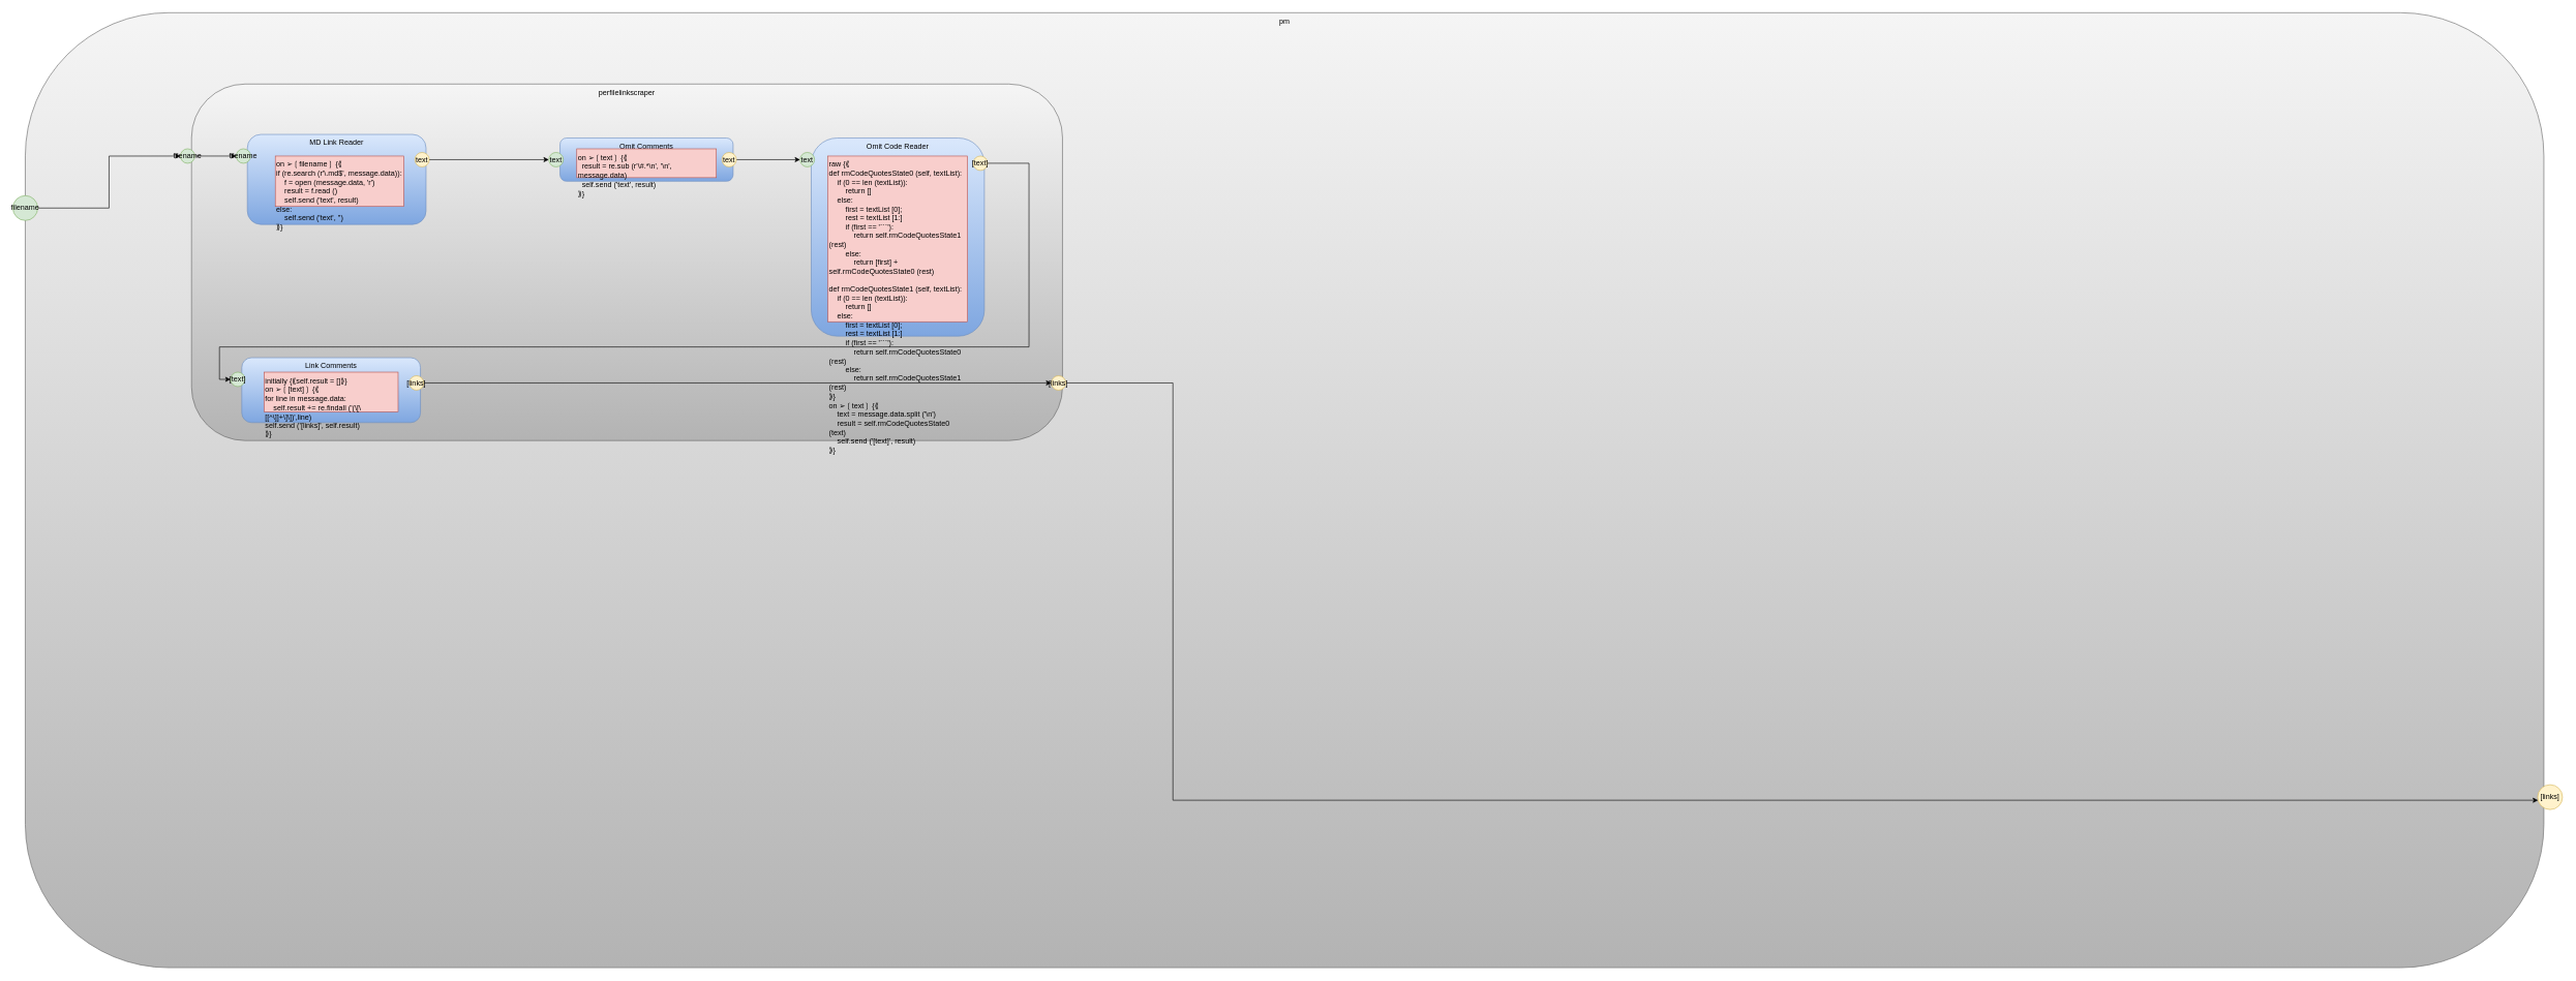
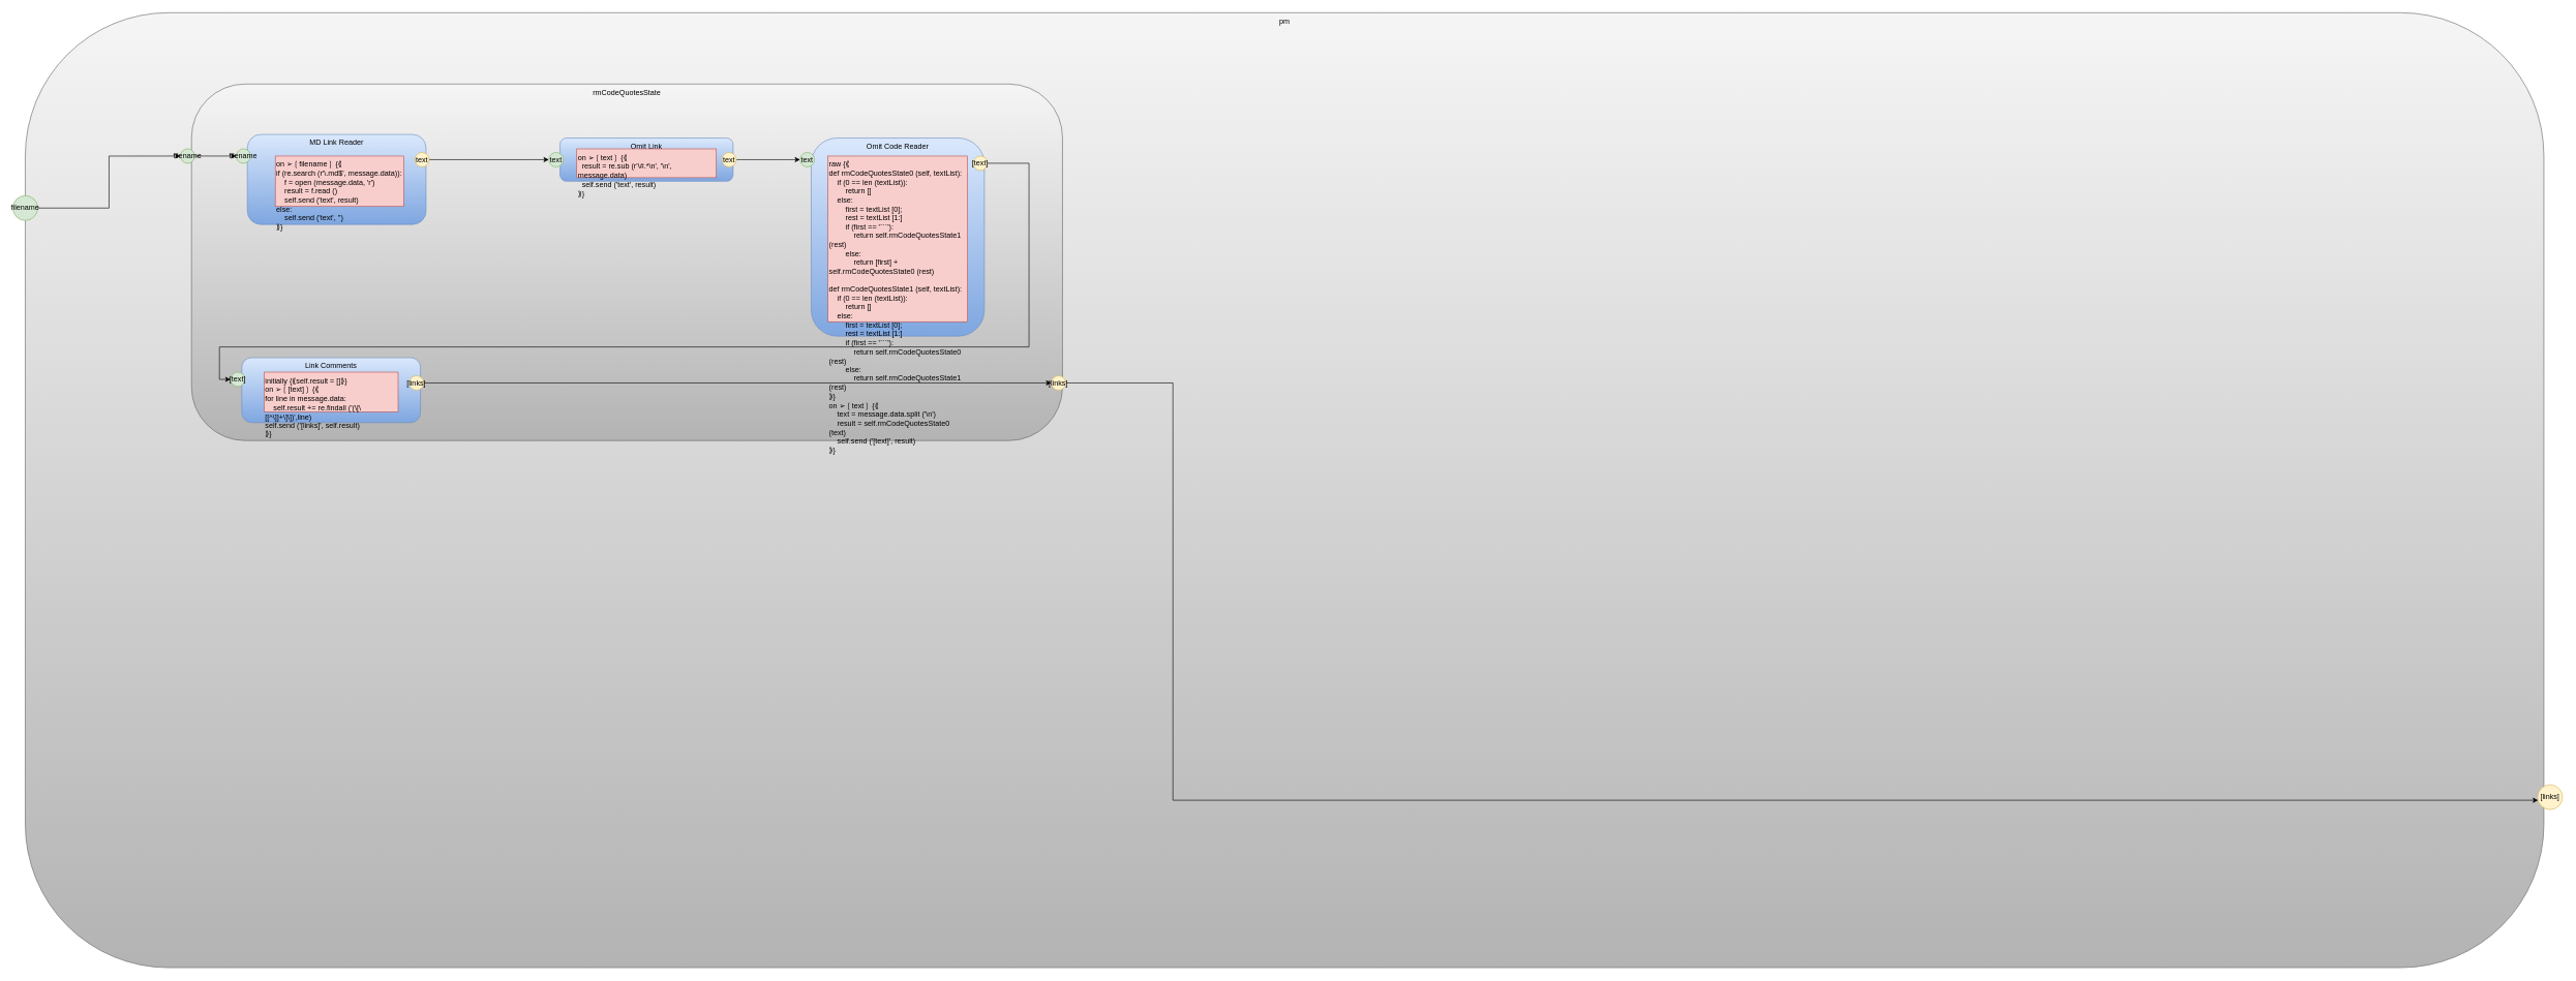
  <mxCell id="0" />
  <mxCell id="1" parent="0" />
  <mxCell id="2" value="pm" style="rounded=1;whiteSpace=wrap;html=1;horizontal=1;verticalAlign=top;fillColor=#f5f5f5;strokeColor=#666666;gradientColor=#b3b3b3;" parent="1" vertex="1"><mxGeometry x="40" y="20" width="4060" height="1540" as="geometry" /></mxCell>
  <mxCell id="3" style="edgeStyle=orthogonalEdgeStyle;rounded=0;orthogonalLoop=1;jettySize=auto;html=1;exitX=1;exitY=0.5;exitDx=0;exitDy=0;" parent="1" source="22" target="4" edge="1"><mxGeometry relative="1" as="geometry"><Array as="points"><mxPoint x="1890" y="1290" /></Array></mxGeometry></mxCell>
  <mxCell id="4" value="[links]" style="ellipse;whiteSpace=wrap;html=1;aspect=fixed;fillColor=#fff2cc;strokeColor=#d6b656;" parent="1" vertex="1"><mxGeometry x="4090" y="1265" width="40" height="40" as="geometry" /></mxCell>
  <mxCell id="5" style="edgeStyle=orthogonalEdgeStyle;rounded=0;orthogonalLoop=1;jettySize=auto;html=1;exitX=1;exitY=0.5;exitDx=0;exitDy=0;entryX=0;entryY=0.5;entryDx=0;entryDy=0;" parent="1" source="6" target="21" edge="1"><mxGeometry relative="1" as="geometry" /></mxCell>
  <mxCell id="6" value="filename" style="ellipse;whiteSpace=wrap;html=1;aspect=fixed;fillColor=#d5e8d4;strokeColor=#82b366;" parent="1" vertex="1"><mxGeometry x="20" y="315" width="40" height="40" as="geometry" /></mxCell>
  <mxCell id="7" value="" style="group" vertex="1" connectable="0" parent="1"><mxGeometry x="290" y="135" width="1440" height="575" as="geometry" /></mxCell>
- <mxCell id="8" value="perfilelinkscraper" style="rounded=1;whiteSpace=wrap;html=1;horizontal=1;verticalAlign=top;fillColor=#f5f5f5;strokeColor=#666666;gradientColor=#b3b3b3;" parent="7" vertex="1"><mxGeometry x="18" width="1404" height="575" as="geometry" /></mxCell>
+ <mxCell id="8" value="rmCodeQuotesState" style="rounded=1;whiteSpace=wrap;html=1;horizontal=1;verticalAlign=top;fillColor=#f5f5f5;strokeColor=#666666;gradientColor=#b3b3b3;" parent="7" vertex="1"><mxGeometry x="18" width="1404" height="575" as="geometry" /></mxCell>
  <mxCell id="9" value="MD Link Reader" style="rounded=1;whiteSpace=wrap;html=1;horizontal=1;verticalAlign=top;fillColor=#dae8fc;strokeColor=#6c8ebf;gradientColor=#7ea6e0;" parent="7" vertex="1"><mxGeometry x="108" y="81.313" width="288" height="145.202" as="geometry" /></mxCell>
  <mxCell id="10" value="filename" style="ellipse;whiteSpace=wrap;html=1;aspect=fixed;fillColor=#d5e8d4;strokeColor=#82b366;" parent="7" vertex="1"><mxGeometry x="90" y="104.545" width="23.232" height="23.232" as="geometry" /></mxCell>
  <mxCell id="11" value="text" style="ellipse;whiteSpace=wrap;html=1;aspect=fixed;fillColor=#fff2cc;strokeColor=#d6b656;" parent="7" vertex="1"><mxGeometry x="378" y="110.354" width="23.232" height="23.232" as="geometry" /></mxCell>
  <mxCell id="12" value="Omit Code Reader" style="rounded=1;whiteSpace=wrap;html=1;horizontal=1;verticalAlign=top;strokeColor=#6c8ebf;fillColor=#dae8fc;gradientColor=#7ea6e0;" parent="7" vertex="1"><mxGeometry x="1017" y="87.121" width="279" height="319.444" as="geometry" /></mxCell>
  <mxCell id="13" value="text" style="ellipse;whiteSpace=wrap;html=1;aspect=fixed;fillColor=#d5e8d4;strokeColor=#82b366;" parent="7" vertex="1"><mxGeometry x="999" y="110.354" width="23.232" height="23.232" as="geometry" /></mxCell>
  <mxCell id="14" value="[text]" style="ellipse;whiteSpace=wrap;html=1;aspect=fixed;fillColor=#fff2cc;strokeColor=#d6b656;" parent="7" vertex="1"><mxGeometry x="1278" y="116.162" width="23.232" height="23.232" as="geometry" /></mxCell>
- <mxCell id="15" value="Omit Comments" style="rounded=1;whiteSpace=wrap;html=1;horizontal=1;verticalAlign=top;gradientColor=#7ea6e0;fillColor=#dae8fc;strokeColor=#6c8ebf;" parent="7" vertex="1"><mxGeometry x="612" y="87.121" width="279" height="69.697" as="geometry" /></mxCell>
+ <mxCell id="15" value="Omit Link" style="rounded=1;whiteSpace=wrap;html=1;horizontal=1;verticalAlign=top;gradientColor=#7ea6e0;fillColor=#dae8fc;strokeColor=#6c8ebf;" parent="7" vertex="1"><mxGeometry x="612" y="87.121" width="279" height="69.697" as="geometry" /></mxCell>
  <mxCell id="16" value="text" style="ellipse;whiteSpace=wrap;html=1;aspect=fixed;fillColor=#d5e8d4;strokeColor=#82b366;" parent="7" vertex="1"><mxGeometry x="594" y="110.354" width="23.232" height="23.232" as="geometry" /></mxCell>
  <mxCell id="17" style="edgeStyle=orthogonalEdgeStyle;rounded=0;orthogonalLoop=1;jettySize=auto;html=1;exitX=1;exitY=0.5;exitDx=0;exitDy=0;entryX=0;entryY=0.5;entryDx=0;entryDy=0;" parent="7" source="11" target="16" edge="1"><mxGeometry relative="1" as="geometry" /></mxCell>
  <mxCell id="18" style="edgeStyle=orthogonalEdgeStyle;rounded=0;orthogonalLoop=1;jettySize=auto;html=1;exitX=1;exitY=0.5;exitDx=0;exitDy=0;" parent="7" source="19" target="13" edge="1"><mxGeometry relative="1" as="geometry" /></mxCell>
  <mxCell id="19" value="text" style="ellipse;whiteSpace=wrap;html=1;aspect=fixed;fillColor=#fff2cc;strokeColor=#d6b656;" parent="7" vertex="1"><mxGeometry x="873" y="110.354" width="23.232" height="23.232" as="geometry" /></mxCell>
  <mxCell id="20" style="edgeStyle=orthogonalEdgeStyle;rounded=0;orthogonalLoop=1;jettySize=auto;html=1;exitX=1;exitY=0.5;exitDx=0;exitDy=0;entryX=0;entryY=0.5;entryDx=0;entryDy=0;" parent="7" source="21" target="10" edge="1"><mxGeometry relative="1" as="geometry" /></mxCell>
  <mxCell id="21" value="filename" style="ellipse;whiteSpace=wrap;html=1;aspect=fixed;fillColor=#d5e8d4;strokeColor=#82b366;" parent="7" vertex="1"><mxGeometry y="104.545" width="23.232" height="23.232" as="geometry" /></mxCell>
  <mxCell id="22" value="[links]" style="ellipse;whiteSpace=wrap;html=1;aspect=fixed;fillColor=#fff2cc;strokeColor=#d6b656;" parent="7" vertex="1"><mxGeometry x="1404" y="470.455" width="23.232" height="23.232" as="geometry" /></mxCell>
  <mxCell id="23" value="Link Comments" style="rounded=1;whiteSpace=wrap;html=1;horizontal=1;verticalAlign=top;strokeColor=#6c8ebf;fillColor=#dae8fc;gradientColor=#7ea6e0;" parent="7" vertex="1"><mxGeometry x="99" y="441.414" width="288" height="104.545" as="geometry" /></mxCell>
  <mxCell id="24" value="[text]" style="ellipse;whiteSpace=wrap;html=1;aspect=fixed;fillColor=#d5e8d4;strokeColor=#82b366;" parent="7" vertex="1"><mxGeometry x="81" y="464.646" width="23.232" height="23.232" as="geometry" /></mxCell>
  <mxCell id="25" style="edgeStyle=orthogonalEdgeStyle;rounded=0;orthogonalLoop=1;jettySize=auto;html=1;exitX=1;exitY=0.5;exitDx=0;exitDy=0;entryX=0;entryY=0.5;entryDx=0;entryDy=0;" parent="7" source="14" target="24" edge="1"><mxGeometry relative="1" as="geometry"><Array as="points"><mxPoint x="1368" y="127.778" /><mxPoint x="1368" y="423.99" /><mxPoint x="63" y="423.99" /><mxPoint x="63" y="476.263" /></Array></mxGeometry></mxCell>
  <mxCell id="26" style="edgeStyle=orthogonalEdgeStyle;rounded=0;orthogonalLoop=1;jettySize=auto;html=1;exitX=1;exitY=0.5;exitDx=0;exitDy=0;entryX=0;entryY=0.5;entryDx=0;entryDy=0;" parent="7" source="27" target="22" edge="1"><mxGeometry relative="1" as="geometry" /></mxCell>
  <mxCell id="27" value="[links]" style="ellipse;whiteSpace=wrap;html=1;aspect=fixed;fillColor=#fff2cc;strokeColor=#d6b656;" parent="7" vertex="1"><mxGeometry x="369" y="470.455" width="23.232" height="23.232" as="geometry" /></mxCell>
  <mxCell id="28" value="&lt;div&gt;&lt;div&gt;&lt;div&gt;&lt;div&gt;&lt;div&gt;&lt;div&gt;raw {⟪&lt;/div&gt;&lt;div&gt;def rmCodeQuotesState0 (self, textList):&lt;/div&gt;&lt;div&gt;&amp;nbsp; &amp;nbsp; if (0 == len (textList)):&lt;/div&gt;&lt;div&gt;&amp;nbsp; &amp;nbsp; &amp;nbsp; &amp;nbsp; return []&lt;/div&gt;&lt;div&gt;&amp;nbsp; &amp;nbsp; else:&lt;/div&gt;&lt;div&gt;&amp;nbsp; &amp;nbsp; &amp;nbsp; &amp;nbsp; first = textList [0];&lt;/div&gt;&lt;div&gt;&amp;nbsp; &amp;nbsp; &amp;nbsp; &amp;nbsp; rest = textList [1:]&lt;/div&gt;&lt;div&gt;&amp;nbsp; &amp;nbsp; &amp;nbsp; &amp;nbsp; if (first == '```'):&lt;/div&gt;&lt;div&gt;&amp;nbsp; &amp;nbsp; &amp;nbsp; &amp;nbsp; &amp;nbsp; &amp;nbsp; return self.rmCodeQuotesState1 (rest)&lt;/div&gt;&lt;div&gt;&amp;nbsp; &amp;nbsp; &amp;nbsp; &amp;nbsp; else:&lt;/div&gt;&lt;div&gt;&amp;nbsp; &amp;nbsp; &amp;nbsp; &amp;nbsp; &amp;nbsp; &amp;nbsp; return [first] + self.rmCodeQuotesState0 (rest)&lt;/div&gt;&lt;div&gt;&amp;nbsp; &amp;nbsp; &amp;nbsp; &amp;nbsp;&amp;nbsp;&lt;/div&gt;&lt;div&gt;def rmCodeQuotesState1 (self, textList):&lt;/div&gt;&lt;div&gt;&amp;nbsp; &amp;nbsp; if (0 == len (textList)):&lt;/div&gt;&lt;div&gt;&amp;nbsp; &amp;nbsp; &amp;nbsp; &amp;nbsp; return []&lt;/div&gt;&lt;div&gt;&amp;nbsp; &amp;nbsp; else:&lt;/div&gt;&lt;div&gt;&amp;nbsp; &amp;nbsp; &amp;nbsp; &amp;nbsp; first = textList [0];&lt;/div&gt;&lt;div&gt;&amp;nbsp; &amp;nbsp; &amp;nbsp; &amp;nbsp; rest = textList [1:]&lt;/div&gt;&lt;div&gt;&amp;nbsp; &amp;nbsp; &amp;nbsp; &amp;nbsp; if (first == '```'):&lt;/div&gt;&lt;div&gt;&amp;nbsp; &amp;nbsp; &amp;nbsp; &amp;nbsp; &amp;nbsp; &amp;nbsp; return self.rmCodeQuotesState0 (rest)&lt;/div&gt;&lt;div&gt;&amp;nbsp; &amp;nbsp; &amp;nbsp; &amp;nbsp; else:&lt;/div&gt;&lt;div&gt;&amp;nbsp; &amp;nbsp; &amp;nbsp; &amp;nbsp; &amp;nbsp; &amp;nbsp; return self.rmCodeQuotesState1 (rest)&lt;/div&gt;&lt;div&gt;⟫}&lt;/div&gt;&lt;div&gt;on ➢❲text❳ {⟪&lt;/div&gt;&lt;div&gt;&amp;nbsp; &amp;nbsp; text = message.data.split ('\n')&lt;/div&gt;&lt;div&gt;&amp;nbsp; &amp;nbsp; result = self.rmCodeQuotesState0 (text)&lt;/div&gt;&lt;div&gt;&amp;nbsp; &amp;nbsp; self.send ('[text]', result)&lt;/div&gt;&lt;div&gt;⟫}&lt;/div&gt;&lt;/div&gt;&lt;/div&gt;&lt;/div&gt;&lt;/div&gt;&lt;/div&gt;&lt;div&gt;&lt;br&gt;&lt;/div&gt;" style="rounded=0;whiteSpace=wrap;html=1;align=left;verticalAlign=top;fillColor=#f8cecc;strokeColor=#b85450;" parent="7" vertex="1"><mxGeometry x="1044" y="116.162" width="225" height="267.172" as="geometry" /></mxCell>
  <mxCell id="29" value="&lt;div&gt;&lt;div&gt;&lt;div&gt;on ➢❲text❳ {⟪&lt;/div&gt;&lt;div&gt;&amp;nbsp; result = re.sub (r'\#.*\n', '\n', message.data)&lt;/div&gt;&lt;div&gt;&amp;nbsp; self.send ('text', result)&lt;/div&gt;&lt;div&gt;⟫}&lt;/div&gt;&lt;/div&gt;&lt;/div&gt;&lt;div&gt;&lt;br&gt;&lt;/div&gt;" style="rounded=0;whiteSpace=wrap;html=1;align=left;verticalAlign=top;fillColor=#f8cecc;strokeColor=#b85450;" parent="7" vertex="1"><mxGeometry x="639" y="104.545" width="225" height="46.465" as="geometry" /></mxCell>
  <mxCell id="30" value="&lt;div&gt;&lt;div&gt;&lt;div&gt;&lt;div&gt;&lt;div&gt;&lt;div&gt;&lt;div&gt;&lt;div&gt;&lt;div&gt;&lt;div&gt;on ➢❲filename❳ {⟪&lt;/div&gt;&lt;div&gt;if (re.search (r'\.md$', message.data)):&lt;/div&gt;&lt;div&gt;&amp;nbsp; &amp;nbsp; f = open (message.data, 'r')&lt;/div&gt;&lt;div&gt;&amp;nbsp; &amp;nbsp; result = f.read ()&lt;/div&gt;&lt;div&gt;&amp;nbsp; &amp;nbsp; self.send ('text', result)&lt;/div&gt;&lt;div&gt;else:&lt;/div&gt;&lt;div&gt;&amp;nbsp; &amp;nbsp; self.send ('text', '')&lt;/div&gt;&lt;div&gt;⟫}&lt;/div&gt;&lt;/div&gt;&lt;/div&gt;&lt;/div&gt;&lt;/div&gt;&lt;/div&gt;&lt;/div&gt;&lt;/div&gt;&lt;/div&gt;&lt;/div&gt;&lt;div&gt;&lt;br&gt;&lt;/div&gt;" style="rounded=0;whiteSpace=wrap;html=1;align=left;verticalAlign=top;fillColor=#f8cecc;strokeColor=#b85450;" parent="7" vertex="1"><mxGeometry x="153" y="116.162" width="207" height="81.313" as="geometry" /></mxCell>
  <mxCell id="31" value="&lt;div&gt;&lt;div&gt;&lt;div&gt;&lt;div&gt;&lt;div&gt;initially {⟪self.result = []⟫}&lt;/div&gt;&lt;div&gt;on ➢❲[text]❳ {⟪&lt;/div&gt;&lt;div&gt;for line in message.data:&lt;/div&gt;&lt;div&gt;&amp;nbsp; &amp;nbsp; self.result += re.findall ('(\[\[[^\]]+\]\])',line)&lt;/div&gt;&lt;div&gt;self.send ('[links]', self.result)&lt;/div&gt;&lt;div&gt;⟫}&lt;/div&gt;&lt;/div&gt;&lt;/div&gt;&lt;/div&gt;&lt;/div&gt;&lt;div&gt;&lt;br&gt;&lt;/div&gt;" style="rounded=0;whiteSpace=wrap;html=1;align=left;verticalAlign=top;fillColor=#f8cecc;strokeColor=#b85450;" parent="7" vertex="1"><mxGeometry x="135" y="464.646" width="216" height="63.889" as="geometry" /></mxCell>
